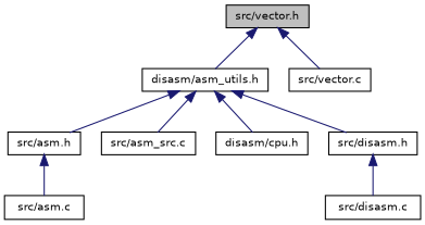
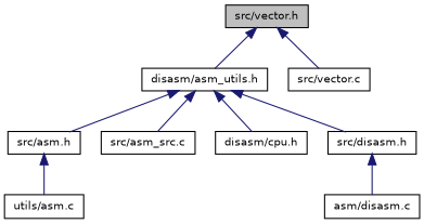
  digraph {
    node [color=black fillcolor=white fontname=Helvetica fontsize=10 shape=record style=filled]
    edge [color=midnightblue dir=back fontname=Helvetica fontsize=10 labelfontname=Helvetica labelfontsize=10 style=solid]
    n1 [fillcolor=grey75 fontcolor=black height=0.2 label="src/vector.h" width=0.4]
    n2 [height=0.2 label="disasm/asm_utils.h" width=0.4]
    n3 [height=0.2 label="src/vector.c" width=0.4]
    n4 [height=0.2 label="src/asm.h" width=0.4]
    n5 [height=0.2 label="src/asm_src.c" width=0.4]
    n6 [height=0.2 label="disasm/cpu.h" width=0.4]
    n7 [height=0.2 label="src/disasm.h" width=0.4]
-   n8 [height=0.2 label="src/asm.c" width=0.4]
-   n9 [height=0.2 label="src/disasm.c" width=0.4]
+   n8 [height=0.2 label="utils/asm.c" width=0.4]
+   n9 [height=0.2 label="asm/disasm.c" width=0.4]
    n1 -> n2
    n1 -> n3
    n2 -> n4
    n2 -> n5
    n2 -> n6
    n2 -> n7
    n4 -> n8
    n7 -> n9
  }
